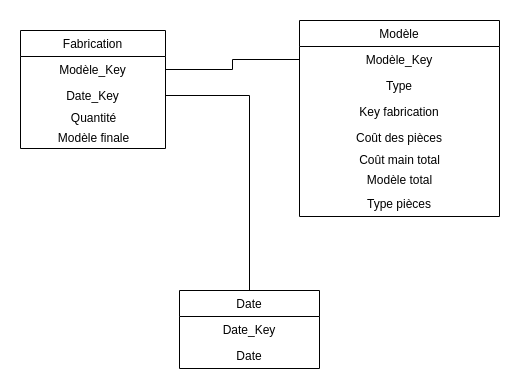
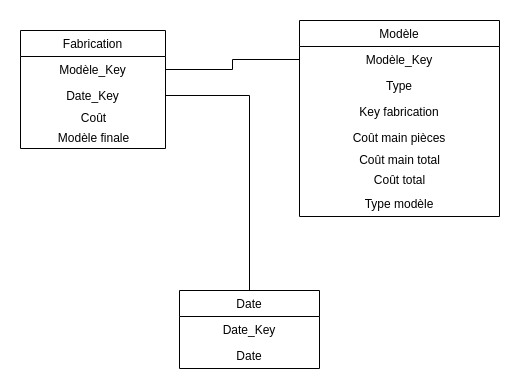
  <mxCell id="0" />
  <mxCell id="1" parent="0" />
  <mxCell id="2" value="" style="edgeStyle=orthogonalEdgeStyle;rounded=0;orthogonalLoop=1;jettySize=auto;html=1;exitX=1;exitY=0.5;exitDx=0;exitDy=0;endArrow=none;endFill=0;" parent="1" source="5" target="9" edge="1"><mxGeometry relative="1" as="geometry" /></mxCell>
  <mxCell id="3" value="Fabrication" style="swimlane;fontStyle=0;childLayout=stackLayout;horizontal=1;startSize=26;fillColor=none;horizontalStack=0;resizeParent=1;resizeParentMax=0;resizeLast=0;collapsible=1;marginBottom=0;align=center;fontSize=12;" parent="1" vertex="1"><mxGeometry x="20" y="30" width="145" height="118" as="geometry"><mxRectangle x="344" y="210" width="90" height="26" as="alternateBounds" /></mxGeometry></mxCell>
  <mxCell id="4" value="Modèle_Key" style="text;strokeColor=none;fillColor=none;align=center;verticalAlign=top;spacingLeft=4;spacingRight=4;overflow=hidden;rotatable=0;points=[[0,0.5],[1,0.5]];portConstraint=eastwest;fontSize=12;" parent="3" vertex="1"><mxGeometry y="26" width="145" height="26" as="geometry" /></mxCell>
  <mxCell id="5" value="Date_Key" style="text;strokeColor=none;fillColor=none;align=center;verticalAlign=top;spacingLeft=4;spacingRight=4;overflow=hidden;rotatable=0;points=[[0,0.5],[1,0.5]];portConstraint=eastwest;fontSize=12;" parent="3" vertex="1"><mxGeometry y="52" width="145" height="26" as="geometry" /></mxCell>
- <mxCell id="6" value="Quantité" style="text;html=1;align=center;verticalAlign=middle;resizable=0;points=[];autosize=1;strokeColor=none;fontSize=12;" vertex="1" parent="3"><mxGeometry y="78" width="145" height="20" as="geometry" /></mxCell>
+ <mxCell id="6" value="Coût" style="text;html=1;align=center;verticalAlign=middle;resizable=0;points=[];autosize=1;strokeColor=none;fontSize=12;" vertex="1" parent="3"><mxGeometry y="78" width="145" height="20" as="geometry" /></mxCell>
  <mxCell id="7" value="Modèle finale" style="text;html=1;align=center;verticalAlign=middle;resizable=0;points=[];autosize=1;strokeColor=none;fontSize=12;" vertex="1" parent="3"><mxGeometry y="98" width="145" height="20" as="geometry" /></mxCell>
  <mxCell id="8" style="edgeStyle=orthogonalEdgeStyle;rounded=0;orthogonalLoop=1;jettySize=auto;html=1;exitX=1;exitY=0.5;exitDx=0;exitDy=0;entryX=0;entryY=0.5;entryDx=0;entryDy=0;endArrow=none;endFill=0;" parent="1" source="4" target="13" edge="1"><mxGeometry relative="1" as="geometry"><mxPoint x="279" y="69" as="targetPoint" /></mxGeometry></mxCell>
  <mxCell id="9" value="Date" style="swimlane;fontStyle=0;childLayout=stackLayout;horizontal=1;startSize=26;fillColor=none;horizontalStack=0;resizeParent=1;resizeParentMax=0;resizeLast=0;collapsible=1;marginBottom=0;align=center;" parent="1" vertex="1"><mxGeometry x="179" y="290" width="140" height="78" as="geometry"><mxRectangle x="344" y="210" width="90" height="26" as="alternateBounds" /></mxGeometry></mxCell>
  <mxCell id="10" value="Date_Key" style="text;strokeColor=none;fillColor=none;align=center;verticalAlign=top;spacingLeft=4;spacingRight=4;overflow=hidden;rotatable=0;points=[[0,0.5],[1,0.5]];portConstraint=eastwest;" parent="9" vertex="1"><mxGeometry y="26" width="140" height="26" as="geometry" /></mxCell>
  <mxCell id="11" value="Date" style="text;strokeColor=none;fillColor=none;align=center;verticalAlign=top;spacingLeft=4;spacingRight=4;overflow=hidden;rotatable=0;points=[[0,0.5],[1,0.5]];portConstraint=eastwest;" parent="9" vertex="1"><mxGeometry y="52" width="140" height="26" as="geometry" /></mxCell>
  <mxCell id="12" value="Modèle" style="swimlane;fontStyle=0;childLayout=stackLayout;horizontal=1;startSize=26;fillColor=none;horizontalStack=0;resizeParent=1;resizeParentMax=0;resizeLast=0;collapsible=1;marginBottom=0;align=center;" parent="1" vertex="1"><mxGeometry x="299" y="20" width="200" height="196" as="geometry" /></mxCell>
  <mxCell id="13" value="Modèle_Key" style="text;strokeColor=none;fillColor=none;align=center;verticalAlign=top;spacingLeft=4;spacingRight=4;overflow=hidden;rotatable=0;points=[[0,0.5],[1,0.5]];portConstraint=eastwest;" parent="12" vertex="1"><mxGeometry y="26" width="200" height="26" as="geometry" /></mxCell>
  <mxCell id="14" value="Type" style="text;strokeColor=none;fillColor=none;align=center;verticalAlign=top;spacingLeft=4;spacingRight=4;overflow=hidden;rotatable=0;points=[[0,0.5],[1,0.5]];portConstraint=eastwest;" parent="12" vertex="1"><mxGeometry y="52" width="200" height="26" as="geometry" /></mxCell>
  <mxCell id="15" value="Key fabrication" style="text;strokeColor=none;fillColor=none;align=center;verticalAlign=top;spacingLeft=4;spacingRight=4;overflow=hidden;rotatable=0;points=[[0,0.5],[1,0.5]];portConstraint=eastwest;" parent="12" vertex="1"><mxGeometry y="78" width="200" height="26" as="geometry" /></mxCell>
- <mxCell id="16" value="Coût des pièces" style="text;strokeColor=none;fillColor=none;align=center;verticalAlign=top;spacingLeft=4;spacingRight=4;overflow=hidden;rotatable=0;points=[[0,0.5],[1,0.5]];portConstraint=eastwest;" parent="12" vertex="1"><mxGeometry y="104" width="200" height="26" as="geometry" /></mxCell>
+ <mxCell id="16" value="Coût main pièces" style="text;strokeColor=none;fillColor=none;align=center;verticalAlign=top;spacingLeft=4;spacingRight=4;overflow=hidden;rotatable=0;points=[[0,0.5],[1,0.5]];portConstraint=eastwest;" parent="12" vertex="1"><mxGeometry y="104" width="200" height="26" as="geometry" /></mxCell>
  <mxCell id="17" value="Coût main total" style="text;html=1;align=center;verticalAlign=middle;resizable=0;points=[];autosize=1;strokeColor=none;fontSize=12;" parent="12" vertex="1"><mxGeometry y="130" width="200" height="20" as="geometry" /></mxCell>
- <mxCell id="18" value="Modèle total" style="text;html=1;align=center;verticalAlign=middle;resizable=0;points=[];autosize=1;strokeColor=none;fontSize=12;" parent="12" vertex="1"><mxGeometry y="150" width="200" height="20" as="geometry" /></mxCell>
- <mxCell id="19" value="Type pièces" style="text;strokeColor=none;fillColor=none;align=center;verticalAlign=top;spacingLeft=4;spacingRight=4;overflow=hidden;rotatable=0;points=[[0,0.5],[1,0.5]];portConstraint=eastwest;" parent="12" vertex="1"><mxGeometry y="170" width="200" height="26" as="geometry" /></mxCell>
+ <mxCell id="18" value="Coût total" style="text;html=1;align=center;verticalAlign=middle;resizable=0;points=[];autosize=1;strokeColor=none;fontSize=12;" parent="12" vertex="1"><mxGeometry y="150" width="200" height="20" as="geometry" /></mxCell>
+ <mxCell id="19" value="Type modèle" style="text;strokeColor=none;fillColor=none;align=center;verticalAlign=top;spacingLeft=4;spacingRight=4;overflow=hidden;rotatable=0;points=[[0,0.5],[1,0.5]];portConstraint=eastwest;" parent="12" vertex="1"><mxGeometry y="170" width="200" height="26" as="geometry" /></mxCell>
